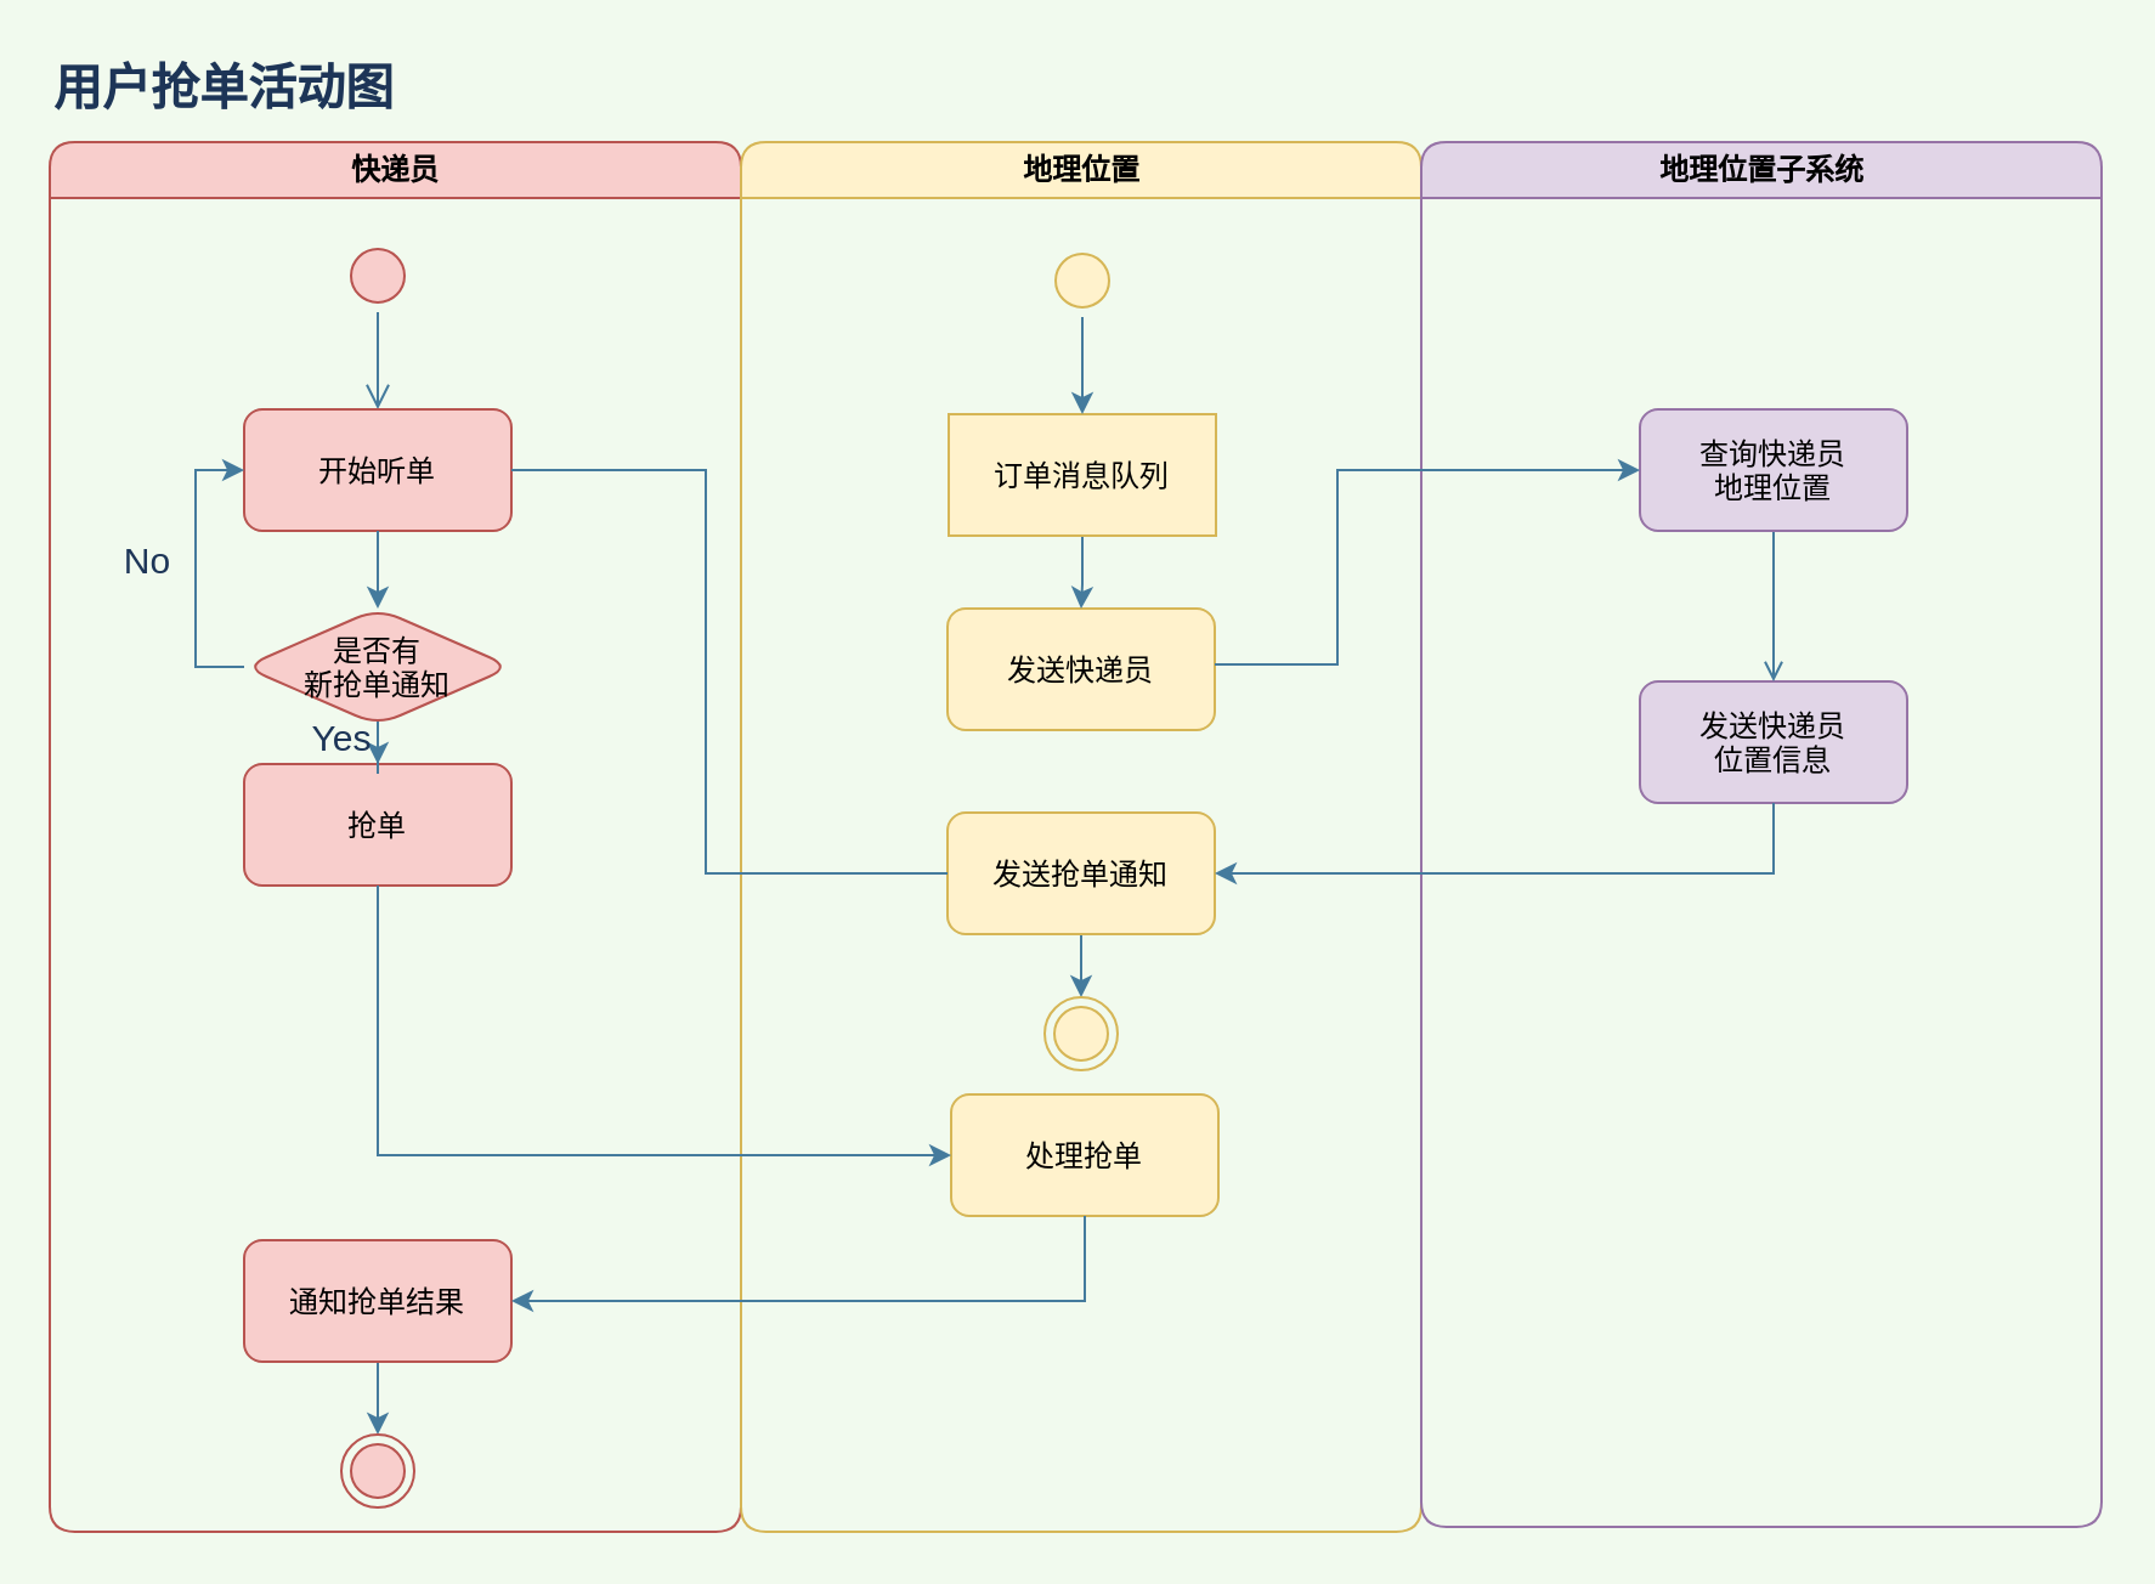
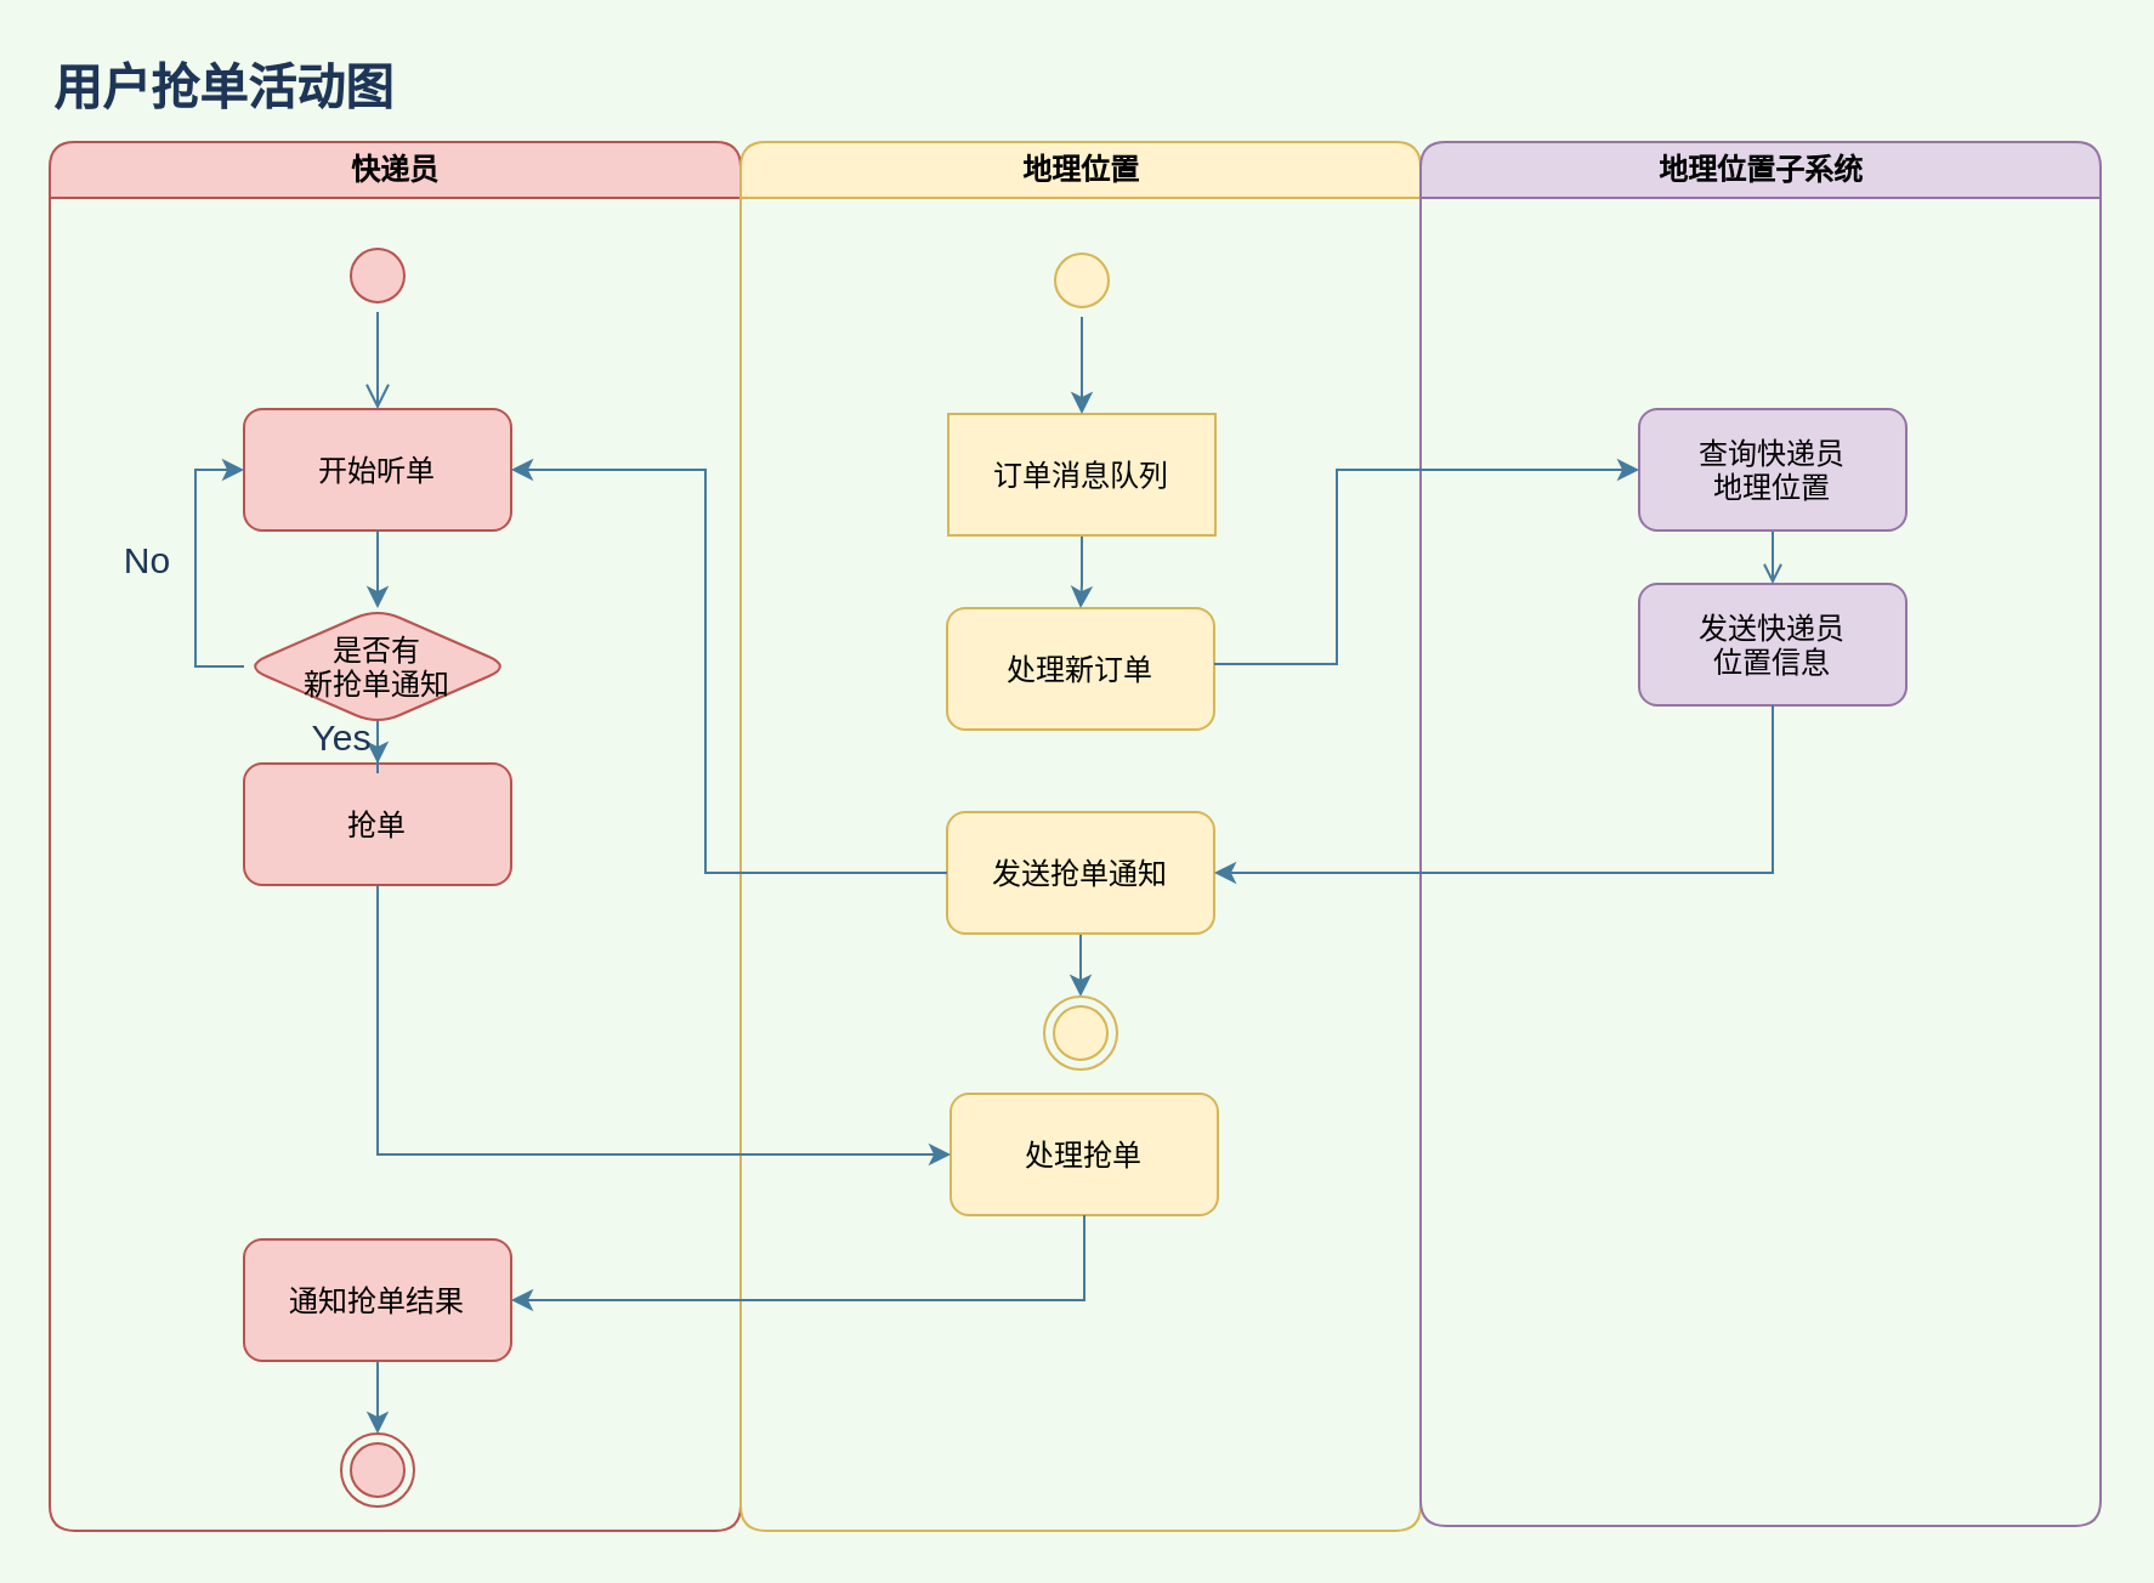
  <mxCell id="0" />
  <mxCell id="1" parent="0" />
  <mxCell id="2" value="快递员" style="swimlane;whiteSpace=wrap;startSize=23;fillColor=#f8cecc;strokeColor=#b85450;rounded=1;" vertex="1" parent="1"><mxGeometry x="20" y="58" width="284.5" height="572" as="geometry" /></mxCell>
  <mxCell id="3" value="" style="ellipse;shape=startState;fillColor=#f8cecc;strokeColor=#b85450;rounded=1;" vertex="1" parent="2"><mxGeometry x="120" y="40" width="30" height="30" as="geometry" /></mxCell>
  <mxCell id="4" value="" style="edgeStyle=elbowEdgeStyle;elbow=horizontal;verticalAlign=bottom;endArrow=open;endSize=8;strokeColor=#457B9D;endFill=1;labelBackgroundColor=#F1FAEE;fontColor=#1D3557;exitX=0.5;exitY=1;exitDx=0;exitDy=0;" edge="1" parent="2" source="3" target="5"><mxGeometry x="120" y="40" as="geometry"><mxPoint x="135" y="110" as="targetPoint" /></mxGeometry></mxCell>
  <mxCell id="5" value="开始听单" style="rounded=1;fillColor=#f8cecc;strokeColor=#b85450;" vertex="1" parent="2"><mxGeometry x="80" y="110" width="110" height="50" as="geometry" /></mxCell>
  <mxCell id="6" value="抢单" style="rounded=1;fillColor=#f8cecc;strokeColor=#b85450;" vertex="1" parent="2"><mxGeometry x="80" y="256" width="110" height="50" as="geometry" /></mxCell>
  <mxCell id="7" style="edgeStyle=orthogonalEdgeStyle;rounded=0;orthogonalLoop=1;jettySize=auto;html=1;entryX=0.5;entryY=0;entryDx=0;entryDy=0;labelBackgroundColor=none;strokeColor=#457B9D;fontSize=15;fontColor=#1D3557;" edge="1" parent="2" source="8" target="13"><mxGeometry relative="1" as="geometry" /></mxCell>
  <mxCell id="8" value="通知抢单结果" style="rounded=1;fillColor=#f8cecc;strokeColor=#b85450;" vertex="1" parent="2"><mxGeometry x="80" y="452" width="110" height="50" as="geometry" /></mxCell>
  <mxCell id="9" value="No" style="edgeStyle=orthogonalEdgeStyle;rounded=0;orthogonalLoop=1;jettySize=auto;html=1;entryX=0;entryY=0.5;entryDx=0;entryDy=0;strokeColor=#457B9D;exitX=0;exitY=0.5;exitDx=0;exitDy=0;fontSize=15;labelBackgroundColor=none;fontColor=#1D3557;" edge="1" parent="2" source="11" target="5"><mxGeometry x="0.058" y="20" relative="1" as="geometry"><mxPoint as="offset" /></mxGeometry></mxCell>
  <mxCell id="10" value="Yes" style="edgeStyle=orthogonalEdgeStyle;rounded=0;orthogonalLoop=1;jettySize=auto;html=1;entryX=0.5;entryY=0;entryDx=0;entryDy=0;strokeColor=#457B9D;labelBackgroundColor=none;fontSize=15;fontColor=#1D3557;" edge="1" parent="2" source="11" target="6"><mxGeometry x="0.091" y="15" relative="1" as="geometry"><mxPoint as="offset" /></mxGeometry></mxCell>
  <mxCell id="11" value="是否有&#10;新抢单通知" style="rhombus;fillColor=#f8cecc;strokeColor=#b85450;rounded=1;" vertex="1" parent="2"><mxGeometry x="80" y="192" width="110" height="48" as="geometry" /></mxCell>
  <mxCell id="12" style="edgeStyle=orthogonalEdgeStyle;rounded=0;orthogonalLoop=1;jettySize=auto;html=1;entryX=0.5;entryY=0;entryDx=0;entryDy=0;strokeColor=#457B9D;" edge="1" parent="2" source="5" target="11"><mxGeometry relative="1" as="geometry"><mxPoint x="295" y="288" as="sourcePoint" /><mxPoint x="295" y="404" as="targetPoint" /></mxGeometry></mxCell>
  <mxCell id="13" value="" style="ellipse;shape=endState;fillColor=#f8cecc;strokeColor=#b85450;rounded=1;" vertex="1" parent="2"><mxGeometry x="120" y="532" width="30" height="30" as="geometry" /></mxCell>
  <mxCell id="14" value="地理位置" style="swimlane;whiteSpace=wrap;fillColor=#fff2cc;strokeColor=#d6b656;startSize=23;rounded=1;" vertex="1" parent="1"><mxGeometry x="304.5" y="58" width="280" height="572" as="geometry" /></mxCell>
- <mxCell id="15" value="发送快递员" style="rounded=1;fillColor=#fff2cc;strokeColor=#d6b656;" vertex="1" parent="14"><mxGeometry x="85" y="192" width="110" height="50" as="geometry" /></mxCell>
+ <mxCell id="15" value="处理新订单" style="rounded=1;fillColor=#fff2cc;strokeColor=#d6b656;" vertex="1" parent="14"><mxGeometry x="85" y="192" width="110" height="50" as="geometry" /></mxCell>
  <mxCell id="16" style="edgeStyle=orthogonalEdgeStyle;rounded=0;orthogonalLoop=1;jettySize=auto;html=1;entryX=0.5;entryY=0;entryDx=0;entryDy=0;strokeColor=#457B9D;" edge="1" parent="14" source="17" target="23"><mxGeometry relative="1" as="geometry"><Array as="points" /></mxGeometry></mxCell>
  <mxCell id="17" value="发送抢单通知" style="rounded=1;fillColor=#fff2cc;strokeColor=#d6b656;" vertex="1" parent="14"><mxGeometry x="85" y="276" width="110" height="50" as="geometry" /></mxCell>
  <mxCell id="18" value="处理抢单" style="rounded=1;fillColor=#fff2cc;strokeColor=#d6b656;" vertex="1" parent="14"><mxGeometry x="86.5" y="392" width="110" height="50" as="geometry" /></mxCell>
  <mxCell id="19" style="edgeStyle=orthogonalEdgeStyle;rounded=0;orthogonalLoop=1;jettySize=auto;html=1;fillColor=#d5e8d4;strokeColor=#457B9D;" edge="1" parent="14" source="20" target="15"><mxGeometry relative="1" as="geometry" /></mxCell>
  <mxCell id="20" value="订单消息队列" style="fillColor=#fff2cc;strokeColor=#d6b656;" vertex="1" parent="14"><mxGeometry x="85.5" y="112" width="110" height="50" as="geometry" /></mxCell>
  <mxCell id="21" style="edgeStyle=orthogonalEdgeStyle;rounded=0;orthogonalLoop=1;jettySize=auto;html=1;strokeColor=#457B9D;" edge="1" parent="14" source="22" target="20"><mxGeometry relative="1" as="geometry" /></mxCell>
  <mxCell id="22" value="" style="ellipse;shape=startState;fillColor=#fff2cc;strokeColor=#d6b656;rounded=1;" vertex="1" parent="14"><mxGeometry x="125.5" y="42" width="30" height="30" as="geometry" /></mxCell>
  <mxCell id="23" value="" style="ellipse;shape=endState;fillColor=#fff2cc;strokeColor=#d6b656;rounded=1;" vertex="1" parent="14"><mxGeometry x="125" y="352" width="30" height="30" as="geometry" /></mxCell>
  <mxCell id="24" value="地理位置子系统" style="swimlane;whiteSpace=wrap;fillColor=#e1d5e7;strokeColor=#9673a6;rounded=1;" vertex="1" parent="1"><mxGeometry x="584.5" y="58" width="280" height="570" as="geometry" /></mxCell>
- <mxCell id="25" value="发送快递员&#10;位置信息" style="rounded=1;fillColor=#e1d5e7;strokeColor=#9673a6;" vertex="1" parent="24"><mxGeometry x="90" y="222" width="110" height="50" as="geometry" /></mxCell>
+ <mxCell id="25" value="发送快递员&#10;位置信息" style="rounded=1;fillColor=#e1d5e7;strokeColor=#9673a6;" vertex="1" parent="24"><mxGeometry x="90" y="182" width="110" height="50" as="geometry" /></mxCell>
  <mxCell id="26" style="edgeStyle=orthogonalEdgeStyle;curved=0;rounded=1;sketch=0;orthogonalLoop=1;jettySize=auto;html=1;strokeColor=#457B9D;fillColor=#A8DADC;fontSize=20;fontColor=#1D3557;endArrow=open;endFill=0;labelBackgroundColor=#F1FAEE;" edge="1" parent="24" source="27" target="25"><mxGeometry relative="1" as="geometry"><mxPoint x="145" y="202" as="targetPoint" /></mxGeometry></mxCell>
  <mxCell id="27" value="查询快递员&#10;地理位置" style="rounded=1;fillColor=#e1d5e7;strokeColor=#9673a6;" vertex="1" parent="24"><mxGeometry x="90" y="110" width="110" height="50" as="geometry" /></mxCell>
  <mxCell id="28" value="用户抢单活动图" style="text;html=1;align=left;verticalAlign=middle;resizable=0;points=[];autosize=1;fontColor=#1D3557;fontSize=20;fontStyle=1" vertex="1" parent="1"><mxGeometry x="20" y="20" width="160" height="30" as="geometry" /></mxCell>
  <mxCell id="29" style="edgeStyle=orthogonalEdgeStyle;rounded=0;orthogonalLoop=1;jettySize=auto;html=1;entryX=0;entryY=0.5;entryDx=0;entryDy=0;strokeColor=#457B9D;" edge="1" parent="1" source="15" target="27"><mxGeometry relative="1" as="geometry"><Array as="points"><mxPoint x="550" y="273" /><mxPoint x="550" y="193" /></Array></mxGeometry></mxCell>
- <mxCell id="30" style="edgeStyle=orthogonalEdgeStyle;rounded=0;orthogonalLoop=1;jettySize=auto;html=1;strokeColor=#457B9D;entryX=1;entryY=0.5;entryDx=0;entryDy=0;endArrow=none;" edge="1" parent="1" source="17" target="5"><mxGeometry relative="1" as="geometry"><Array as="points"><mxPoint x="290" y="359" /><mxPoint x="290" y="193" /></Array></mxGeometry></mxCell>
+ <mxCell id="30" style="edgeStyle=orthogonalEdgeStyle;rounded=0;orthogonalLoop=1;jettySize=auto;html=1;strokeColor=#457B9D;entryX=1;entryY=0.5;entryDx=0;entryDy=0;" edge="1" parent="1" source="17" target="5"><mxGeometry relative="1" as="geometry"><Array as="points"><mxPoint x="290" y="359" /><mxPoint x="290" y="193" /></Array></mxGeometry></mxCell>
  <mxCell id="31" style="edgeStyle=orthogonalEdgeStyle;rounded=0;orthogonalLoop=1;jettySize=auto;html=1;entryX=1;entryY=0.5;entryDx=0;entryDy=0;strokeColor=#457B9D;exitX=0.5;exitY=1;exitDx=0;exitDy=0;" edge="1" parent="1" source="25" target="17"><mxGeometry relative="1" as="geometry" /></mxCell>
  <mxCell id="32" style="edgeStyle=orthogonalEdgeStyle;rounded=0;orthogonalLoop=1;jettySize=auto;html=1;labelBackgroundColor=none;strokeColor=#457B9D;fontSize=15;fontColor=#1D3557;entryX=0;entryY=0.5;entryDx=0;entryDy=0;" edge="1" parent="1" source="6" target="18"><mxGeometry relative="1" as="geometry"><Array as="points"><mxPoint x="155" y="475" /></Array></mxGeometry></mxCell>
  <mxCell id="33" style="edgeStyle=orthogonalEdgeStyle;rounded=0;orthogonalLoop=1;jettySize=auto;html=1;entryX=1;entryY=0.5;entryDx=0;entryDy=0;labelBackgroundColor=none;strokeColor=#457B9D;fontSize=15;fontColor=#1D3557;exitX=0.5;exitY=1;exitDx=0;exitDy=0;" edge="1" parent="1" source="18" target="8"><mxGeometry relative="1" as="geometry" /></mxCell>
